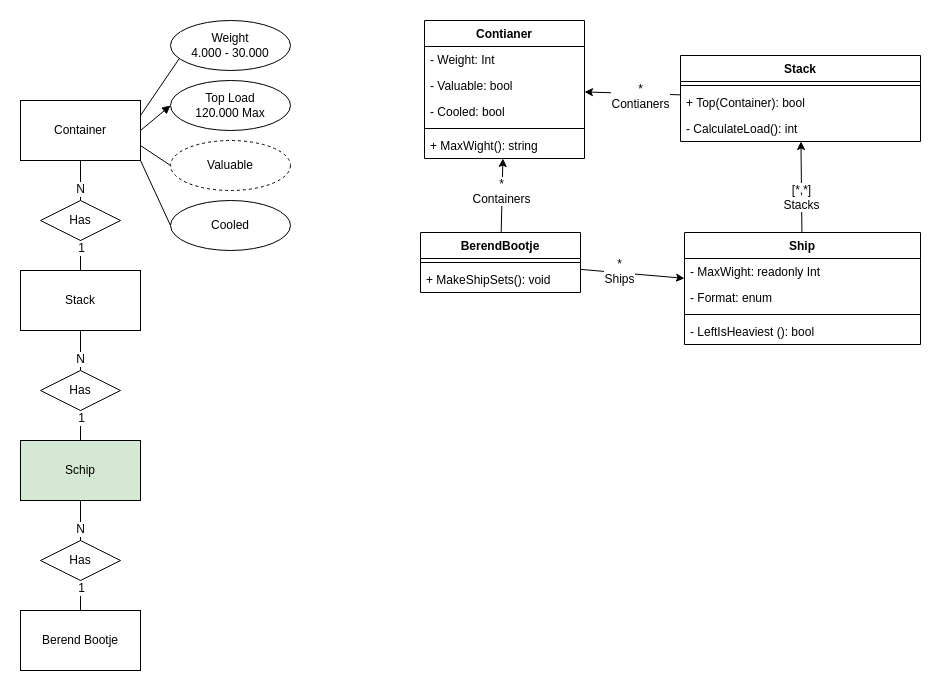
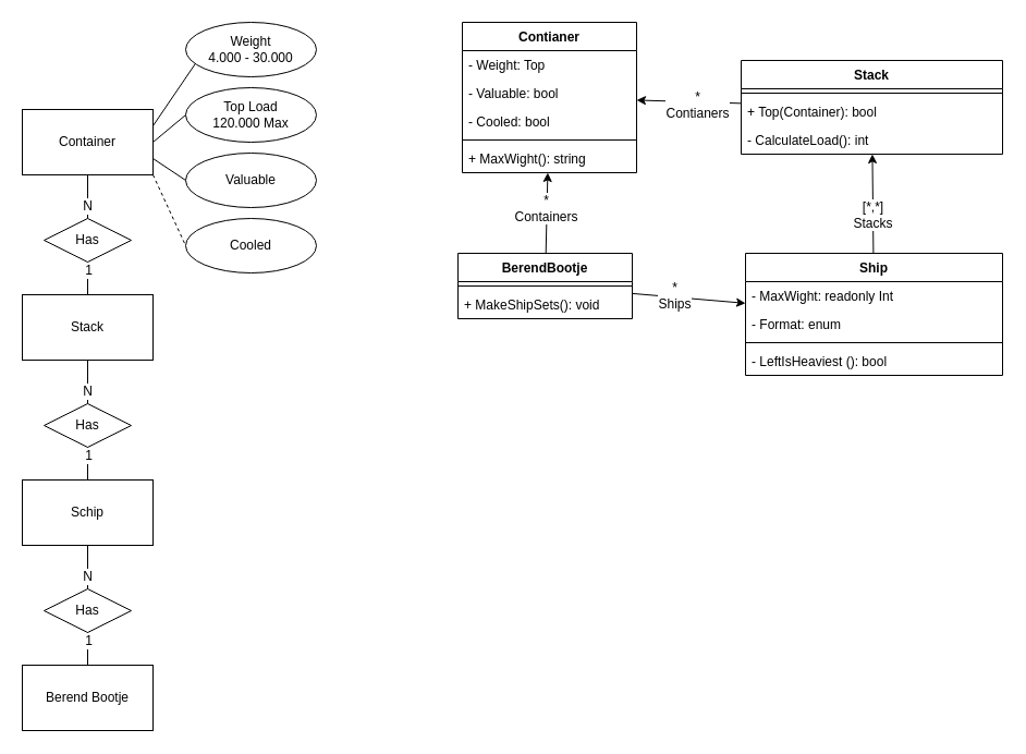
  <mxCell id="0" />
  <mxCell id="1" parent="0" />
  <mxCell id="2" value="Container" style="rounded=0;whiteSpace=wrap;html=1;" parent="1" vertex="1"><mxGeometry x="20" y="100" width="120" height="60" as="geometry" /></mxCell>
  <mxCell id="3" value="Stack" style="rounded=0;whiteSpace=wrap;html=1;" parent="1" vertex="1"><mxGeometry x="20" y="270" width="120" height="60" as="geometry" /></mxCell>
  <mxCell id="4" value="Has" style="rhombus;whiteSpace=wrap;html=1;" parent="1" vertex="1"><mxGeometry x="40" y="200" width="80" height="40" as="geometry" /></mxCell>
  <mxCell id="5" value="" style="endArrow=none;html=1;exitX=0.5;exitY=0;exitDx=0;exitDy=0;entryX=0.5;entryY=1;entryDx=0;entryDy=0;" parent="1" source="4" target="2" edge="1"><mxGeometry width="50" height="50" relative="1" as="geometry"><mxPoint x="-40" y="240" as="sourcePoint" /><mxPoint y="190" as="targetPoint" x="10" /></mxGeometry></mxCell>
  <mxCell id="6" value="N" style="text;html=1;align=center;verticalAlign=middle;resizable=0;points=[];labelBackgroundColor=#ffffff;" parent="5" vertex="1" connectable="0"><mxGeometry x="-0.393" y="1" relative="1" as="geometry"><mxPoint as="offset" /></mxGeometry></mxCell>
  <mxCell id="7" value="" style="endArrow=none;html=1;exitX=0.5;exitY=0;exitDx=0;exitDy=0;entryX=0.5;entryY=1;entryDx=0;entryDy=0;" parent="1" source="3" target="4" edge="1"><mxGeometry width="50" height="50" relative="1" as="geometry"><mxPoint x="-10" y="270" as="sourcePoint" /><mxPoint x="40" y="220" as="targetPoint" /></mxGeometry></mxCell>
  <mxCell id="8" value="1" style="text;html=1;align=center;verticalAlign=middle;resizable=0;points=[];labelBackgroundColor=#ffffff;" parent="7" vertex="1" connectable="0"><mxGeometry x="0.553" relative="1" as="geometry"><mxPoint as="offset" /></mxGeometry></mxCell>
  <mxCell id="9" value="Weight&lt;br&gt;4.000 - 30.000" style="ellipse;whiteSpace=wrap;html=1;" parent="1" vertex="1"><mxGeometry x="170" y="20" width="120" height="50" as="geometry" /></mxCell>
  <mxCell id="10" value="" style="endArrow=none;html=1;exitX=1;exitY=0.25;exitDx=0;exitDy=0;entryX=0.076;entryY=0.752;entryDx=0;entryDy=0;entryPerimeter=0;" parent="1" source="2" target="9" edge="1"><mxGeometry width="50" height="50" relative="1" as="geometry"><mxPoint x="220" y="210" as="sourcePoint" /><mxPoint x="270" y="160" as="targetPoint" /></mxGeometry></mxCell>
  <mxCell id="11" value="Top Load&lt;br&gt;120.000 Max" style="ellipse;whiteSpace=wrap;html=1;" parent="1" vertex="1"><mxGeometry x="170" y="80" width="120" height="50" as="geometry" /></mxCell>
- <mxCell id="12" value="" style="endArrow=block;html=1;exitX=1;exitY=0.5;exitDx=0;exitDy=0;entryX=0;entryY=0.5;entryDx=0;entryDy=0;" parent="1" source="2" target="11" edge="1"><mxGeometry width="50" height="50" relative="1" as="geometry"><mxPoint x="200" y="220" as="sourcePoint" /><mxPoint x="250" y="170" as="targetPoint" /></mxGeometry></mxCell>
- <mxCell id="13" value="Valuable" style="ellipse;whiteSpace=wrap;html=1;dashed=1;" parent="1" vertex="1"><mxGeometry x="170" y="140" width="120" height="50" as="geometry" /></mxCell>
+ <mxCell id="12" value="" style="endArrow=none;html=1;exitX=1;exitY=0.5;exitDx=0;exitDy=0;entryX=0;entryY=0.5;entryDx=0;entryDy=0;" parent="1" source="2" target="11" edge="1"><mxGeometry width="50" height="50" relative="1" as="geometry"><mxPoint x="200" y="220" as="sourcePoint" /><mxPoint x="250" y="170" as="targetPoint" /></mxGeometry></mxCell>
+ <mxCell id="13" value="Valuable" style="ellipse;whiteSpace=wrap;html=1;" parent="1" vertex="1"><mxGeometry x="170" y="140" width="120" height="50" as="geometry" /></mxCell>
  <mxCell id="14" value="Cooled" style="ellipse;whiteSpace=wrap;html=1;" parent="1" vertex="1"><mxGeometry x="170" y="200" width="120" height="50" as="geometry" /></mxCell>
  <mxCell id="15" value="" style="endArrow=none;html=1;exitX=1;exitY=0.75;exitDx=0;exitDy=0;entryX=0;entryY=0.5;entryDx=0;entryDy=0;" parent="1" source="2" target="13" edge="1"><mxGeometry width="50" height="50" relative="1" as="geometry"><mxPoint x="250" y="350" as="sourcePoint" /><mxPoint x="300" y="300" as="targetPoint" /></mxGeometry></mxCell>
- <mxCell id="16" value="" style="endArrow=none;html=1;exitX=1;exitY=1;exitDx=0;exitDy=0;entryX=0;entryY=0.5;entryDx=0;entryDy=0;" parent="1" source="2" target="14" edge="1"><mxGeometry width="50" height="50" relative="1" as="geometry"><mxPoint x="270" y="350" as="sourcePoint" /><mxPoint x="310" y="280" as="targetPoint" /></mxGeometry></mxCell>
- <mxCell id="17" value="Schip" style="rounded=0;whiteSpace=wrap;html=1;fillColor=#d5e8d4;" parent="1" vertex="1"><mxGeometry x="20" y="440" width="120" height="60" as="geometry" /></mxCell>
+ <mxCell id="16" value="" style="endArrow=none;html=1;exitX=1;exitY=1;exitDx=0;exitDy=0;entryX=0;entryY=0.5;entryDx=0;entryDy=0;dashed=1;" parent="1" source="2" target="14" edge="1"><mxGeometry width="50" height="50" relative="1" as="geometry"><mxPoint x="270" y="350" as="sourcePoint" /><mxPoint x="310" y="280" as="targetPoint" /></mxGeometry></mxCell>
+ <mxCell id="17" value="Schip" style="rounded=0;whiteSpace=wrap;html=1;" parent="1" vertex="1"><mxGeometry x="20" y="440" width="120" height="60" as="geometry" /></mxCell>
  <mxCell id="18" value="Has" style="rhombus;whiteSpace=wrap;html=1;" parent="1" vertex="1"><mxGeometry x="40" y="370" width="80" height="40" as="geometry" /></mxCell>
  <mxCell id="19" value="" style="endArrow=none;html=1;exitX=0.5;exitY=0;exitDx=0;exitDy=0;entryX=0.5;entryY=1;entryDx=0;entryDy=0;" parent="1" source="18" edge="1"><mxGeometry width="50" height="50" relative="1" as="geometry"><mxPoint x="-40" y="410" as="sourcePoint" /><mxPoint x="80" y="330" as="targetPoint" /></mxGeometry></mxCell>
  <mxCell id="20" value="N" style="text;html=1;align=center;verticalAlign=middle;resizable=0;points=[];labelBackgroundColor=#ffffff;" parent="19" vertex="1" connectable="0"><mxGeometry x="-0.393" y="1" relative="1" as="geometry"><mxPoint as="offset" /></mxGeometry></mxCell>
  <mxCell id="21" value="" style="endArrow=none;html=1;exitX=0.5;exitY=0;exitDx=0;exitDy=0;entryX=0.5;entryY=1;entryDx=0;entryDy=0;" parent="1" target="18" edge="1"><mxGeometry width="50" height="50" relative="1" as="geometry"><mxPoint x="80" y="440" as="sourcePoint" /><mxPoint x="40" y="390" as="targetPoint" /></mxGeometry></mxCell>
  <mxCell id="22" value="1" style="text;html=1;align=center;verticalAlign=middle;resizable=0;points=[];labelBackgroundColor=#ffffff;" parent="21" vertex="1" connectable="0"><mxGeometry x="0.553" relative="1" as="geometry"><mxPoint as="offset" /></mxGeometry></mxCell>
  <mxCell id="23" value="Stack" style="swimlane;fontStyle=1;align=center;verticalAlign=top;childLayout=stackLayout;horizontal=1;startSize=26;horizontalStack=0;resizeParent=1;resizeParentMax=0;resizeLast=0;collapsible=1;marginBottom=0;" parent="1" vertex="1"><mxGeometry x="680" y="55" width="240" height="86" as="geometry" /></mxCell>
  <mxCell id="24" value="" style="line;strokeWidth=1;fillColor=none;align=left;verticalAlign=middle;spacingTop=-1;spacingLeft=3;spacingRight=3;rotatable=0;labelPosition=right;points=[];portConstraint=eastwest;" parent="23" vertex="1"><mxGeometry y="26" width="240" height="8" as="geometry" /></mxCell>
  <mxCell id="25" value="+ Top(Container): bool" style="text;strokeColor=none;fillColor=none;align=left;verticalAlign=top;spacingLeft=4;spacingRight=4;overflow=hidden;rotatable=0;points=[[0,0.5],[1,0.5]];portConstraint=eastwest;" parent="23" vertex="1"><mxGeometry y="34" width="240" height="26" as="geometry" /></mxCell>
  <mxCell id="26" value="- CalculateLoad(): int" style="text;strokeColor=none;fillColor=none;align=left;verticalAlign=top;spacingLeft=4;spacingRight=4;overflow=hidden;rotatable=0;points=[[0,0.5],[1,0.5]];portConstraint=eastwest;" parent="23" vertex="1"><mxGeometry y="60" width="240" height="26" as="geometry" /></mxCell>
  <mxCell id="27" value="Ship" style="swimlane;fontStyle=1;align=center;verticalAlign=top;childLayout=stackLayout;horizontal=1;startSize=26;horizontalStack=0;resizeParent=1;resizeParentMax=0;resizeLast=0;collapsible=1;marginBottom=0;" parent="1" vertex="1"><mxGeometry x="684" y="232" width="236" height="112" as="geometry" /></mxCell>
  <mxCell id="28" value="- MaxWight: readonly Int" style="text;strokeColor=none;fillColor=none;align=left;verticalAlign=top;spacingLeft=4;spacingRight=4;overflow=hidden;rotatable=0;points=[[0,0.5],[1,0.5]];portConstraint=eastwest;" parent="27" vertex="1"><mxGeometry y="26" width="236" height="26" as="geometry" /></mxCell>
  <mxCell id="29" value="- Format: enum" style="text;strokeColor=none;fillColor=none;align=left;verticalAlign=top;spacingLeft=4;spacingRight=4;overflow=hidden;rotatable=0;points=[[0,0.5],[1,0.5]];portConstraint=eastwest;" parent="27" vertex="1"><mxGeometry y="52" width="236" height="26" as="geometry" /></mxCell>
  <mxCell id="30" value="" style="line;strokeWidth=1;fillColor=none;align=left;verticalAlign=middle;spacingTop=-1;spacingLeft=3;spacingRight=3;rotatable=0;labelPosition=right;points=[];portConstraint=eastwest;" parent="27" vertex="1"><mxGeometry y="78" width="236" height="8" as="geometry" /></mxCell>
  <mxCell id="31" value="- LeftIsHeaviest (): bool" style="text;strokeColor=none;fillColor=none;align=left;verticalAlign=top;spacingLeft=4;spacingRight=4;overflow=hidden;rotatable=0;points=[[0,0.5],[1,0.5]];portConstraint=eastwest;" parent="27" vertex="1"><mxGeometry y="86" width="236" height="26" as="geometry" /></mxCell>
  <mxCell id="32" value="Berend Bootje" style="rounded=0;whiteSpace=wrap;html=1;" parent="1" vertex="1"><mxGeometry x="20" y="610" width="120" height="60" as="geometry" /></mxCell>
  <mxCell id="33" value="Has" style="rhombus;whiteSpace=wrap;html=1;" parent="1" vertex="1"><mxGeometry x="40" y="540" width="80" height="40" as="geometry" /></mxCell>
  <mxCell id="34" value="" style="endArrow=none;html=1;exitX=0.5;exitY=0;exitDx=0;exitDy=0;entryX=0.5;entryY=1;entryDx=0;entryDy=0;" parent="1" source="33" edge="1"><mxGeometry width="50" height="50" relative="1" as="geometry"><mxPoint x="-40" y="580" as="sourcePoint" /><mxPoint x="80" y="500" as="targetPoint" /></mxGeometry></mxCell>
  <mxCell id="35" value="N" style="text;html=1;align=center;verticalAlign=middle;resizable=0;points=[];labelBackgroundColor=#ffffff;" parent="34" vertex="1" connectable="0"><mxGeometry x="-0.393" y="1" relative="1" as="geometry"><mxPoint as="offset" /></mxGeometry></mxCell>
  <mxCell id="36" value="" style="endArrow=none;html=1;exitX=0.5;exitY=0;exitDx=0;exitDy=0;entryX=0.5;entryY=1;entryDx=0;entryDy=0;" parent="1" target="33" edge="1"><mxGeometry width="50" height="50" relative="1" as="geometry"><mxPoint x="80" y="610" as="sourcePoint" /><mxPoint x="40" y="560" as="targetPoint" /></mxGeometry></mxCell>
  <mxCell id="37" value="1" style="text;html=1;align=center;verticalAlign=middle;resizable=0;points=[];labelBackgroundColor=#ffffff;" parent="36" vertex="1" connectable="0"><mxGeometry x="0.553" relative="1" as="geometry"><mxPoint as="offset" /></mxGeometry></mxCell>
  <mxCell id="38" value="Contianer" style="swimlane;fontStyle=1;align=center;verticalAlign=top;childLayout=stackLayout;horizontal=1;startSize=26;horizontalStack=0;resizeParent=1;resizeParentMax=0;resizeLast=0;collapsible=1;marginBottom=0;" parent="1" vertex="1"><mxGeometry x="424" y="20" width="160" height="138" as="geometry" /></mxCell>
- <mxCell id="39" value="- Weight: Int" style="text;strokeColor=none;fillColor=none;align=left;verticalAlign=top;spacingLeft=4;spacingRight=4;overflow=hidden;rotatable=0;points=[[0,0.5],[1,0.5]];portConstraint=eastwest;" parent="38" vertex="1"><mxGeometry y="26" width="160" height="26" as="geometry" /></mxCell>
+ <mxCell id="39" value="- Weight: Top" style="text;strokeColor=none;fillColor=none;align=left;verticalAlign=top;spacingLeft=4;spacingRight=4;overflow=hidden;rotatable=0;points=[[0,0.5],[1,0.5]];portConstraint=eastwest;" parent="38" vertex="1"><mxGeometry y="26" width="160" height="26" as="geometry" /></mxCell>
  <mxCell id="40" value="- Valuable: bool" style="text;strokeColor=none;fillColor=none;align=left;verticalAlign=top;spacingLeft=4;spacingRight=4;overflow=hidden;rotatable=0;points=[[0,0.5],[1,0.5]];portConstraint=eastwest;" parent="38" vertex="1"><mxGeometry y="52" width="160" height="26" as="geometry" /></mxCell>
  <mxCell id="41" value="- Cooled: bool" style="text;strokeColor=none;fillColor=none;align=left;verticalAlign=top;spacingLeft=4;spacingRight=4;overflow=hidden;rotatable=0;points=[[0,0.5],[1,0.5]];portConstraint=eastwest;" parent="38" vertex="1"><mxGeometry y="78" width="160" height="26" as="geometry" /></mxCell>
  <mxCell id="42" value="" style="line;strokeWidth=1;fillColor=none;align=left;verticalAlign=middle;spacingTop=-1;spacingLeft=3;spacingRight=3;rotatable=0;labelPosition=right;points=[];portConstraint=eastwest;" parent="38" vertex="1"><mxGeometry y="104" width="160" height="8" as="geometry" /></mxCell>
  <mxCell id="43" value="+ MaxWight(): string" style="text;strokeColor=none;fillColor=none;align=left;verticalAlign=top;spacingLeft=4;spacingRight=4;overflow=hidden;rotatable=0;points=[[0,0.5],[1,0.5]];portConstraint=eastwest;" parent="38" vertex="1"><mxGeometry y="112" width="160" height="26" as="geometry" /></mxCell>
  <mxCell id="44" value="" style="endArrow=classic;html=1;" parent="1" source="23" target="38" edge="1"><mxGeometry width="50" height="50" relative="1" as="geometry"><mxPoint x="400" y="230" as="sourcePoint" /><mxPoint x="450" y="180" as="targetPoint" /></mxGeometry></mxCell>
  <mxCell id="45" value="*&lt;br&gt;Contianers" style="text;html=1;align=center;verticalAlign=middle;resizable=0;points=[];labelBackgroundColor=#ffffff;" parent="44" vertex="1" connectable="0"><mxGeometry x="-0.464" y="1" relative="1" as="geometry"><mxPoint x="-14.5" y="1.35" as="offset" /></mxGeometry></mxCell>
  <mxCell id="46" value="" style="endArrow=classic;html=1;" parent="1" source="27" target="23" edge="1"><mxGeometry width="50" height="50" relative="1" as="geometry"><mxPoint x="540" y="302" as="sourcePoint" /><mxPoint x="590" y="252" as="targetPoint" /></mxGeometry></mxCell>
  <mxCell id="47" value="[*,*]&lt;br&gt;Stacks" style="text;html=1;align=center;verticalAlign=middle;resizable=0;points=[];labelBackgroundColor=#ffffff;" parent="46" vertex="1" connectable="0"><mxGeometry x="-0.213" y="1" relative="1" as="geometry"><mxPoint as="offset" /></mxGeometry></mxCell>
  <mxCell id="48" value="BerendBootje" style="swimlane;fontStyle=1;align=center;verticalAlign=top;childLayout=stackLayout;horizontal=1;startSize=26;horizontalStack=0;resizeParent=1;resizeParentMax=0;resizeLast=0;collapsible=1;marginBottom=0;" parent="1" vertex="1"><mxGeometry x="420" y="232" width="160" height="60" as="geometry" /></mxCell>
  <mxCell id="49" value="" style="line;strokeWidth=1;fillColor=none;align=left;verticalAlign=middle;spacingTop=-1;spacingLeft=3;spacingRight=3;rotatable=0;labelPosition=right;points=[];portConstraint=eastwest;" parent="48" vertex="1"><mxGeometry y="26" width="160" height="8" as="geometry" /></mxCell>
  <mxCell id="50" value="+ MakeShipSets(): void" style="text;strokeColor=none;fillColor=none;align=left;verticalAlign=top;spacingLeft=4;spacingRight=4;overflow=hidden;rotatable=0;points=[[0,0.5],[1,0.5]];portConstraint=eastwest;" parent="48" vertex="1"><mxGeometry y="34" width="160" height="26" as="geometry" /></mxCell>
  <mxCell id="51" value="" style="endArrow=classic;html=1;" parent="1" source="48" target="38" edge="1"><mxGeometry width="50" height="50" relative="1" as="geometry"><mxPoint x="540" y="440" as="sourcePoint" /><mxPoint x="590" y="390" as="targetPoint" /></mxGeometry></mxCell>
  <mxCell id="52" value="&lt;span style=&quot;color: rgba(0 , 0 , 0 , 0) ; font-family: monospace ; font-size: 0px ; background-color: rgb(248 , 249 , 250)&quot;&gt;%3CmxGraphModel%3E%3Croot%3E%3CmxCell%20id%3D%220%22%2F%3E%3CmxCell%20id%3D%221%22%20parent%3D%220%22%2F%3E%3CmxCell%20id%3D%222%22%20value%3D%22*%26lt%3Bbr%26gt%3BContianers%22%20style%3D%22text%3Bhtml%3D1%3Balign%3Dcenter%3BverticalAlign%3Dmiddle%3Bresizable%3D0%3Bpoints%3D%5B%5D%3BlabelBackgroundColor%3D%23ffffff%3B%22%20vertex%3D%221%22%20connectable%3D%220%22%20parent%3D%221%22%3E%3CmxGeometry%20x%3D%22630.001%22%20y%3D%2278.999%22%20as%3D%22geometry%22%3E%3CmxPoint%20x%3D%22-14.5%22%20y%3D%221.35%22%20as%3D%22offset%22%2F%3E%3C%2FmxGeometry%3E%3C%2FmxCell%3E%3C%2Froot%3E%3C%2FmxGraphModel&lt;/span&gt;" style="text;html=1;align=center;verticalAlign=middle;resizable=0;points=[];labelBackgroundColor=#ffffff;" parent="51" vertex="1" connectable="0"><mxGeometry x="-0.485" y="-1" relative="1" as="geometry"><mxPoint as="offset" /></mxGeometry></mxCell>
  <mxCell id="53" value="*&lt;br&gt;Containers" style="text;html=1;align=center;verticalAlign=middle;resizable=0;points=[];labelBackgroundColor=#ffffff;" parent="51" vertex="1" connectable="0"><mxGeometry x="0.334" y="1" relative="1" as="geometry"><mxPoint y="7.67" as="offset" /></mxGeometry></mxCell>
  <mxCell id="54" value="" style="endArrow=classic;html=1;" parent="1" source="48" target="27" edge="1"><mxGeometry width="50" height="50" relative="1" as="geometry"><mxPoint x="570" y="390" as="sourcePoint" /><mxPoint x="620" y="340" as="targetPoint" /></mxGeometry></mxCell>
  <mxCell id="55" value="*&lt;br&gt;Ships" style="text;html=1;align=center;verticalAlign=middle;resizable=0;points=[];labelBackgroundColor=#ffffff;" parent="54" vertex="1" connectable="0"><mxGeometry x="-0.275" y="2" relative="1" as="geometry"><mxPoint as="offset" /></mxGeometry></mxCell>
